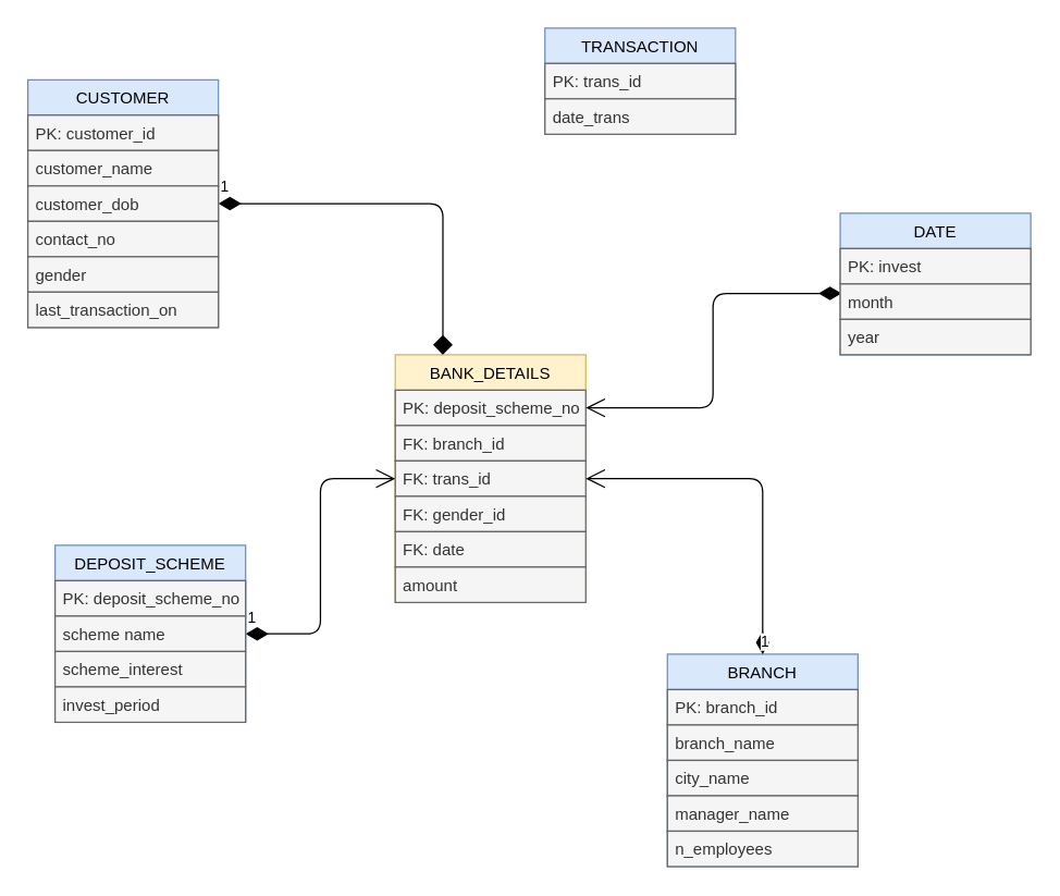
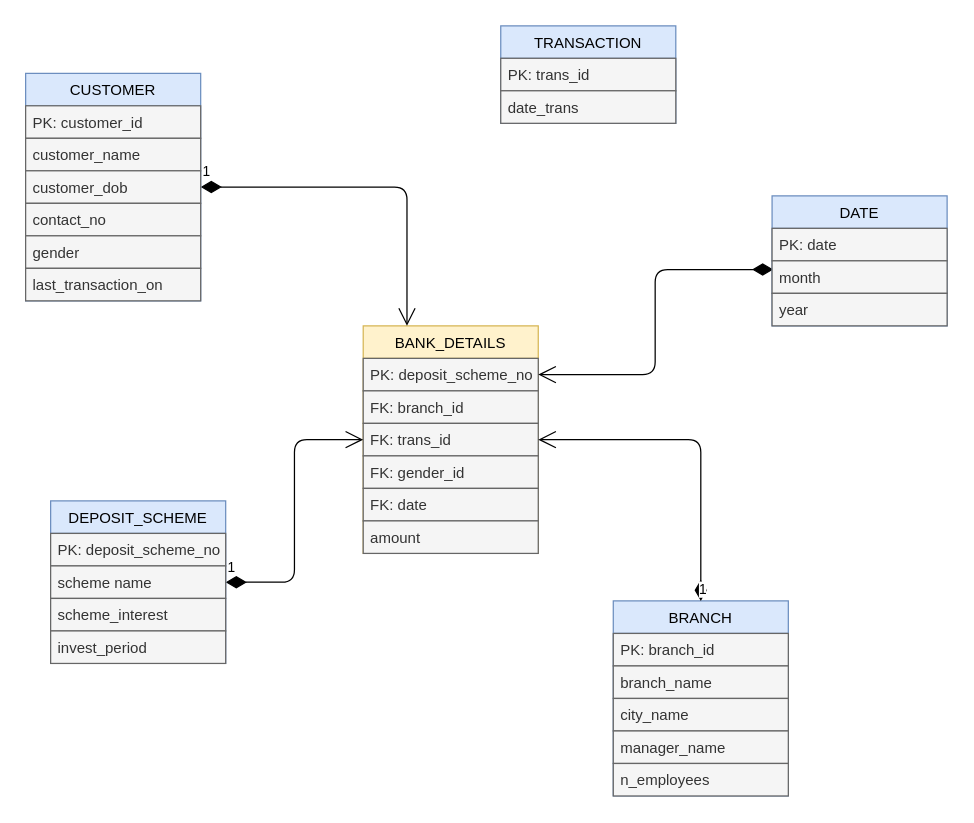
  <mxCell id="0" />
  <mxCell id="1" parent="0" />
  <mxCell id="2" value="BANK_DETAILS" style="swimlane;fontStyle=0;childLayout=stackLayout;horizontal=1;startSize=26;fillColor=#fff2cc;horizontalStack=0;resizeParent=1;resizeParentMax=0;resizeLast=0;collapsible=1;marginBottom=0;strokeColor=#d6b656;" vertex="1" parent="1"><mxGeometry x="290" y="260" width="140" height="182" as="geometry"><mxRectangle x="500" y="330" width="90" height="26" as="alternateBounds" /></mxGeometry></mxCell>
  <mxCell id="3" value="PK: deposit_scheme_no" style="text;strokeColor=#666666;fillColor=#f5f5f5;align=left;verticalAlign=top;spacingLeft=4;spacingRight=4;overflow=hidden;rotatable=0;points=[[0,0.5],[1,0.5]];portConstraint=eastwest;fontColor=#333333;" vertex="1" parent="2"><mxGeometry y="26" width="140" height="26" as="geometry" /></mxCell>
  <mxCell id="4" value="FK: branch_id" style="text;strokeColor=#666666;fillColor=#f5f5f5;align=left;verticalAlign=top;spacingLeft=4;spacingRight=4;overflow=hidden;rotatable=0;points=[[0,0.5],[1,0.5]];portConstraint=eastwest;fontColor=#333333;" vertex="1" parent="2"><mxGeometry y="52" width="140" height="26" as="geometry" /></mxCell>
  <mxCell id="5" value="FK: trans_id" style="text;strokeColor=#666666;fillColor=#f5f5f5;align=left;verticalAlign=top;spacingLeft=4;spacingRight=4;overflow=hidden;rotatable=0;points=[[0,0.5],[1,0.5]];portConstraint=eastwest;fontColor=#333333;" vertex="1" parent="2"><mxGeometry y="78" width="140" height="26" as="geometry" /></mxCell>
  <mxCell id="6" value="FK: gender_id" style="text;strokeColor=#666666;fillColor=#f5f5f5;align=left;verticalAlign=top;spacingLeft=4;spacingRight=4;overflow=hidden;rotatable=0;points=[[0,0.5],[1,0.5]];portConstraint=eastwest;fontColor=#333333;" vertex="1" parent="2"><mxGeometry y="104" width="140" height="26" as="geometry" /></mxCell>
  <mxCell id="7" value="FK: date" style="text;strokeColor=#666666;fillColor=#f5f5f5;align=left;verticalAlign=top;spacingLeft=4;spacingRight=4;overflow=hidden;rotatable=0;points=[[0,0.5],[1,0.5]];portConstraint=eastwest;fontColor=#333333;" vertex="1" parent="2"><mxGeometry y="130" width="140" height="26" as="geometry" /></mxCell>
  <mxCell id="8" value="amount" style="text;strokeColor=#666666;fillColor=#f5f5f5;align=left;verticalAlign=top;spacingLeft=4;spacingRight=4;overflow=hidden;rotatable=0;points=[[0,0.5],[1,0.5]];portConstraint=eastwest;fontColor=#333333;" vertex="1" parent="2"><mxGeometry y="156" width="140" height="26" as="geometry" /></mxCell>
- <mxCell id="9" value="1" style="endArrow=diamond;html=1;endSize=12;startArrow=diamondThin;startSize=14;startFill=1;edgeStyle=orthogonalEdgeStyle;align=left;verticalAlign=bottom;entryX=0.25;entryY=0;entryDx=0;entryDy=0;rounded=1;" edge="1" parent="1" source="10" target="2"><mxGeometry x="-1" y="3" relative="1" as="geometry"><mxPoint x="210" y="310" as="sourcePoint" /><mxPoint x="370" y="310" as="targetPoint" /></mxGeometry></mxCell>
+ <mxCell id="9" value="1" style="endArrow=open;html=1;endSize=12;startArrow=diamondThin;startSize=14;startFill=1;edgeStyle=orthogonalEdgeStyle;align=left;verticalAlign=bottom;entryX=0.25;entryY=0;entryDx=0;entryDy=0;rounded=1;" edge="1" parent="1" source="10" target="2"><mxGeometry x="-1" y="3" relative="1" as="geometry"><mxPoint x="210" y="310" as="sourcePoint" /><mxPoint x="370" y="310" as="targetPoint" /></mxGeometry></mxCell>
  <mxCell id="10" value="CUSTOMER" style="swimlane;fontStyle=0;childLayout=stackLayout;horizontal=1;startSize=26;fillColor=#dae8fc;horizontalStack=0;resizeParent=1;resizeParentMax=0;resizeLast=0;collapsible=1;marginBottom=0;strokeColor=#6c8ebf;" vertex="1" parent="1"><mxGeometry x="20" y="58" width="140" height="182" as="geometry" /></mxCell>
  <mxCell id="11" value="PK: customer_id" style="text;strokeColor=#666666;fillColor=#f5f5f5;align=left;verticalAlign=top;spacingLeft=4;spacingRight=4;overflow=hidden;rotatable=0;points=[[0,0.5],[1,0.5]];portConstraint=eastwest;fontColor=#333333;" vertex="1" parent="10"><mxGeometry y="26" width="140" height="26" as="geometry" /></mxCell>
  <mxCell id="12" value="customer_name" style="text;strokeColor=#666666;fillColor=#f5f5f5;align=left;verticalAlign=top;spacingLeft=4;spacingRight=4;overflow=hidden;rotatable=0;points=[[0,0.5],[1,0.5]];portConstraint=eastwest;fontColor=#333333;" vertex="1" parent="10"><mxGeometry y="52" width="140" height="26" as="geometry" /></mxCell>
  <mxCell id="13" value="customer_dob" style="text;strokeColor=#666666;fillColor=#f5f5f5;align=left;verticalAlign=top;spacingLeft=4;spacingRight=4;overflow=hidden;rotatable=0;points=[[0,0.5],[1,0.5]];portConstraint=eastwest;fontColor=#333333;" vertex="1" parent="10"><mxGeometry y="78" width="140" height="26" as="geometry" /></mxCell>
  <mxCell id="14" value="contact_no" style="text;strokeColor=#666666;fillColor=#f5f5f5;align=left;verticalAlign=top;spacingLeft=4;spacingRight=4;overflow=hidden;rotatable=0;points=[[0,0.5],[1,0.5]];portConstraint=eastwest;fontColor=#333333;" vertex="1" parent="10"><mxGeometry y="104" width="140" height="26" as="geometry" /></mxCell>
  <mxCell id="15" value="gender" style="text;strokeColor=#666666;fillColor=#f5f5f5;align=left;verticalAlign=top;spacingLeft=4;spacingRight=4;overflow=hidden;rotatable=0;points=[[0,0.5],[1,0.5]];portConstraint=eastwest;fontColor=#333333;" vertex="1" parent="10"><mxGeometry y="130" width="140" height="26" as="geometry" /></mxCell>
  <mxCell id="16" value="last_transaction_on" style="text;strokeColor=#666666;fillColor=#f5f5f5;align=left;verticalAlign=top;spacingLeft=4;spacingRight=4;overflow=hidden;rotatable=0;points=[[0,0.5],[1,0.5]];portConstraint=eastwest;fontColor=#333333;" vertex="1" parent="10"><mxGeometry y="156" width="140" height="26" as="geometry" /></mxCell>
  <mxCell id="17" value="BRANCH" style="swimlane;fontStyle=0;childLayout=stackLayout;horizontal=1;startSize=26;fillColor=#dae8fc;horizontalStack=0;resizeParent=1;resizeParentMax=0;resizeLast=0;collapsible=1;marginBottom=0;strokeColor=#6c8ebf;" vertex="1" parent="1"><mxGeometry x="490" y="480" width="140" height="156" as="geometry" /></mxCell>
  <mxCell id="18" value="PK: branch_id" style="text;strokeColor=#666666;fillColor=#f5f5f5;align=left;verticalAlign=top;spacingLeft=4;spacingRight=4;overflow=hidden;rotatable=0;points=[[0,0.5],[1,0.5]];portConstraint=eastwest;fontColor=#333333;" vertex="1" parent="17"><mxGeometry y="26" width="140" height="26" as="geometry" /></mxCell>
  <mxCell id="19" value="branch_name" style="text;strokeColor=#666666;fillColor=#f5f5f5;align=left;verticalAlign=top;spacingLeft=4;spacingRight=4;overflow=hidden;rotatable=0;points=[[0,0.5],[1,0.5]];portConstraint=eastwest;fontColor=#333333;" vertex="1" parent="17"><mxGeometry y="52" width="140" height="26" as="geometry" /></mxCell>
  <mxCell id="20" value="city_name" style="text;strokeColor=#666666;fillColor=#f5f5f5;align=left;verticalAlign=top;spacingLeft=4;spacingRight=4;overflow=hidden;rotatable=0;points=[[0,0.5],[1,0.5]];portConstraint=eastwest;fontColor=#333333;" vertex="1" parent="17"><mxGeometry y="78" width="140" height="26" as="geometry" /></mxCell>
  <mxCell id="21" value="manager_name" style="text;strokeColor=#666666;fillColor=#f5f5f5;align=left;verticalAlign=top;spacingLeft=4;spacingRight=4;overflow=hidden;rotatable=0;points=[[0,0.5],[1,0.5]];portConstraint=eastwest;fontColor=#333333;" vertex="1" parent="17"><mxGeometry y="104" width="140" height="26" as="geometry" /></mxCell>
  <mxCell id="22" value="n_employees" style="text;strokeColor=#666666;fillColor=#f5f5f5;align=left;verticalAlign=top;spacingLeft=4;spacingRight=4;overflow=hidden;rotatable=0;points=[[0,0.5],[1,0.5]];portConstraint=eastwest;fontColor=#333333;" vertex="1" parent="17"><mxGeometry y="130" width="140" height="26" as="geometry" /></mxCell>
  <mxCell id="23" value="TRANSACTION" style="swimlane;fontStyle=0;childLayout=stackLayout;horizontal=1;startSize=26;fillColor=#dae8fc;horizontalStack=0;resizeParent=1;resizeParentMax=0;resizeLast=0;collapsible=1;marginBottom=0;strokeColor=#6c8ebf;" vertex="1" parent="1"><mxGeometry x="400" y="20" width="140" height="78" as="geometry" /></mxCell>
  <mxCell id="24" value="PK: trans_id" style="text;strokeColor=#666666;fillColor=#f5f5f5;align=left;verticalAlign=top;spacingLeft=4;spacingRight=4;overflow=hidden;rotatable=0;points=[[0,0.5],[1,0.5]];portConstraint=eastwest;fontColor=#333333;" vertex="1" parent="23"><mxGeometry y="26" width="140" height="26" as="geometry" /></mxCell>
  <mxCell id="25" value="date_trans" style="text;strokeColor=#666666;fillColor=#f5f5f5;align=left;verticalAlign=top;spacingLeft=4;spacingRight=4;overflow=hidden;rotatable=0;points=[[0,0.5],[1,0.5]];portConstraint=eastwest;fontColor=#333333;" vertex="1" parent="23"><mxGeometry y="52" width="140" height="26" as="geometry" /></mxCell>
  <mxCell id="26" value="1" style="endArrow=open;html=1;endSize=12;startArrow=diamondThin;startSize=14;startFill=1;edgeStyle=orthogonalEdgeStyle;align=left;verticalAlign=bottom;entryX=1;entryY=0.5;entryDx=0;entryDy=0;rounded=1;exitX=0.007;exitY=0.269;exitDx=0;exitDy=0;exitPerimeter=0;" edge="1" parent="1" source="31" target="3"><mxGeometry x="-1" y="3" relative="1" as="geometry"><mxPoint x="580" y="345" as="sourcePoint" /><mxPoint x="745" y="456" as="targetPoint" /></mxGeometry></mxCell>
  <mxCell id="27" value="1" style="endArrow=open;html=1;endSize=12;startArrow=diamondThin;startSize=14;startFill=1;edgeStyle=orthogonalEdgeStyle;align=left;verticalAlign=bottom;entryX=1;entryY=0.5;entryDx=0;entryDy=0;exitX=0.5;exitY=0;exitDx=0;exitDy=0;" edge="1" parent="1" source="17" target="5"><mxGeometry x="-1" y="3" relative="1" as="geometry"><mxPoint x="525" y="442" as="sourcePoint" /><mxPoint x="415" y="604" as="targetPoint" /></mxGeometry></mxCell>
  <mxCell id="28" value="1" style="endArrow=open;html=1;endSize=12;startArrow=diamondThin;startSize=14;startFill=1;edgeStyle=orthogonalEdgeStyle;align=left;verticalAlign=bottom;entryX=0;entryY=0.5;entryDx=0;entryDy=0;exitX=1;exitY=0.5;exitDx=0;exitDy=0;" edge="1" parent="1" source="35" target="5"><mxGeometry x="-1" y="3" relative="1" as="geometry"><mxPoint x="340" y="530" as="sourcePoint" /><mxPoint x="230" y="692" as="targetPoint" /></mxGeometry></mxCell>
  <mxCell id="29" value="DATE" style="swimlane;fontStyle=0;childLayout=stackLayout;horizontal=1;startSize=26;fillColor=#dae8fc;horizontalStack=0;resizeParent=1;resizeParentMax=0;resizeLast=0;collapsible=1;marginBottom=0;strokeColor=#6c8ebf;" vertex="1" parent="1"><mxGeometry x="617" y="156" width="140" height="104" as="geometry" /></mxCell>
- <mxCell id="30" value="PK: invest" style="text;strokeColor=#666666;fillColor=#f5f5f5;align=left;verticalAlign=top;spacingLeft=4;spacingRight=4;overflow=hidden;rotatable=0;points=[[0,0.5],[1,0.5]];portConstraint=eastwest;fontColor=#333333;" vertex="1" parent="29"><mxGeometry y="26" width="140" height="26" as="geometry" /></mxCell>
+ <mxCell id="30" value="PK: date" style="text;strokeColor=#666666;fillColor=#f5f5f5;align=left;verticalAlign=top;spacingLeft=4;spacingRight=4;overflow=hidden;rotatable=0;points=[[0,0.5],[1,0.5]];portConstraint=eastwest;fontColor=#333333;" vertex="1" parent="29"><mxGeometry y="26" width="140" height="26" as="geometry" /></mxCell>
  <mxCell id="31" value="month" style="text;strokeColor=#666666;fillColor=#f5f5f5;align=left;verticalAlign=top;spacingLeft=4;spacingRight=4;overflow=hidden;rotatable=0;points=[[0,0.5],[1,0.5]];portConstraint=eastwest;fontColor=#333333;" vertex="1" parent="29"><mxGeometry y="52" width="140" height="26" as="geometry" /></mxCell>
  <mxCell id="32" value="year" style="text;strokeColor=#666666;fillColor=#f5f5f5;align=left;verticalAlign=top;spacingLeft=4;spacingRight=4;overflow=hidden;rotatable=0;points=[[0,0.5],[1,0.5]];portConstraint=eastwest;fontColor=#333333;" vertex="1" parent="29"><mxGeometry y="78" width="140" height="26" as="geometry" /></mxCell>
  <mxCell id="33" value="DEPOSIT_SCHEME" style="swimlane;fontStyle=0;childLayout=stackLayout;horizontal=1;startSize=26;fillColor=#dae8fc;horizontalStack=0;resizeParent=1;resizeParentMax=0;resizeLast=0;collapsible=1;marginBottom=0;strokeColor=#6c8ebf;" vertex="1" parent="1"><mxGeometry x="40" y="400" width="140" height="130" as="geometry" /></mxCell>
  <mxCell id="34" value="PK: deposit_scheme_no" style="text;strokeColor=#666666;fillColor=#f5f5f5;align=left;verticalAlign=top;spacingLeft=4;spacingRight=4;overflow=hidden;rotatable=0;points=[[0,0.5],[1,0.5]];portConstraint=eastwest;fontColor=#333333;" vertex="1" parent="33"><mxGeometry y="26" width="140" height="26" as="geometry" /></mxCell>
  <mxCell id="35" value="scheme name" style="text;strokeColor=#666666;fillColor=#f5f5f5;align=left;verticalAlign=top;spacingLeft=4;spacingRight=4;overflow=hidden;rotatable=0;points=[[0,0.5],[1,0.5]];portConstraint=eastwest;fontColor=#333333;" vertex="1" parent="33"><mxGeometry y="52" width="140" height="26" as="geometry" /></mxCell>
  <mxCell id="36" value="scheme_interest" style="text;strokeColor=#666666;fillColor=#f5f5f5;align=left;verticalAlign=top;spacingLeft=4;spacingRight=4;overflow=hidden;rotatable=0;points=[[0,0.5],[1,0.5]];portConstraint=eastwest;fontColor=#333333;" vertex="1" parent="33"><mxGeometry y="78" width="140" height="26" as="geometry" /></mxCell>
  <mxCell id="37" value="invest_period" style="text;strokeColor=#666666;fillColor=#f5f5f5;align=left;verticalAlign=top;spacingLeft=4;spacingRight=4;overflow=hidden;rotatable=0;points=[[0,0.5],[1,0.5]];portConstraint=eastwest;fontColor=#333333;" vertex="1" parent="33"><mxGeometry y="104" width="140" height="26" as="geometry" /></mxCell>
